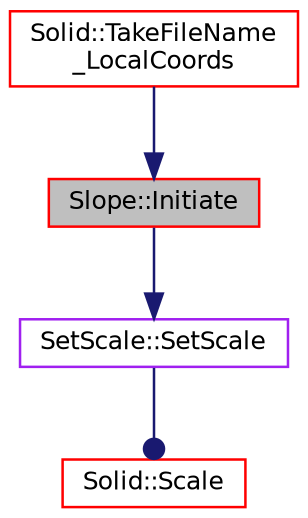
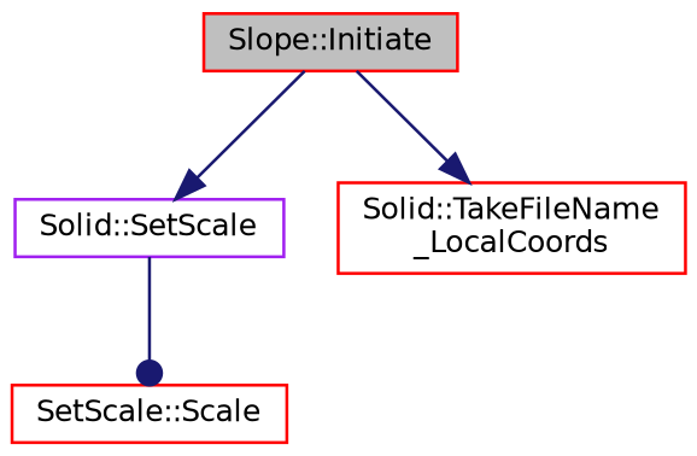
  digraph {
    rankdir=TB
    node [color=red fillcolor=white fontname=Helvetica fontsize=10 shape=record style=filled]
    edge [arrowhead=normal color=midnightblue fontname=Helvetica fontsize=10 labelfontname=Helvetica labelfontsize=10 style=solid]
    n1 [fillcolor=grey75 fontcolor=black height=0.2 label="Slope::Initiate" width=0.4]
-   n2 [color=purple height=0.2 label="SetScale::SetScale" width=0.4]
+   n2 [color=purple height=0.2 label="Solid::SetScale" width=0.4]
    n3 [height=0.2 label="Solid::TakeFileName\l_LocalCoords" width=0.4]
-   n4 [height=0.2 label="Solid::Scale" width=0.4]
+   n4 [height=0.2 label="SetScale::Scale" width=0.4]
    n1 -> n2
-   n3 -> n1
+   n1 -> n3
    n2 -> n4 [arrowhead=dot]
  }
